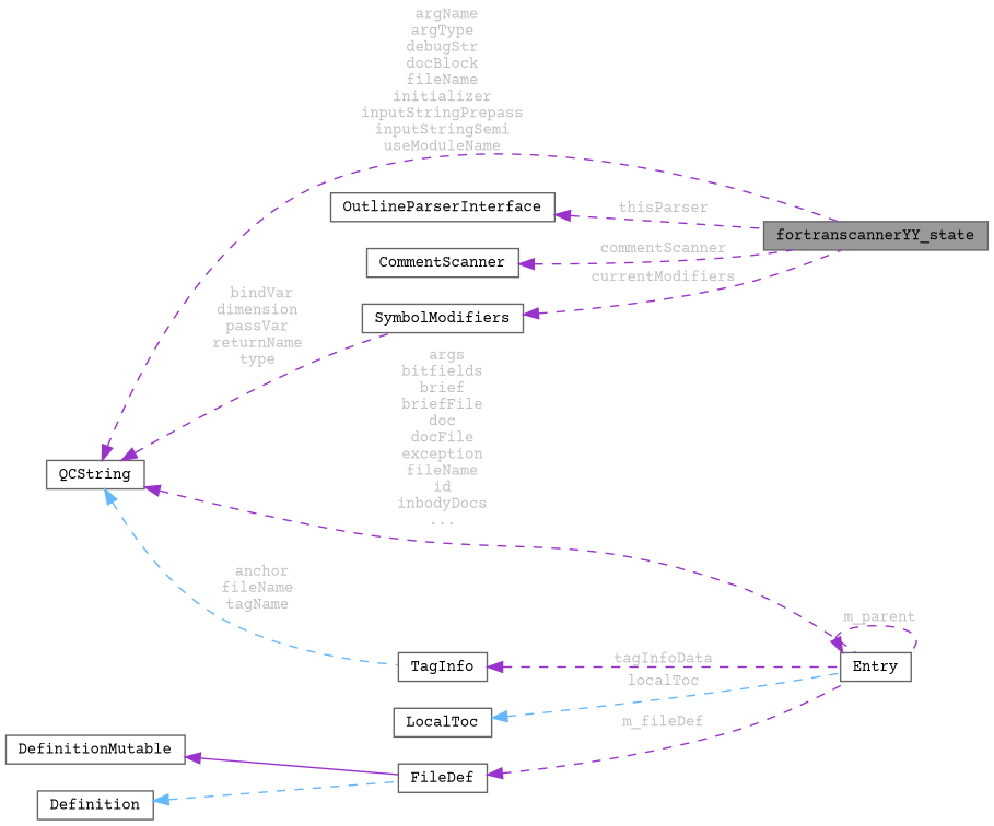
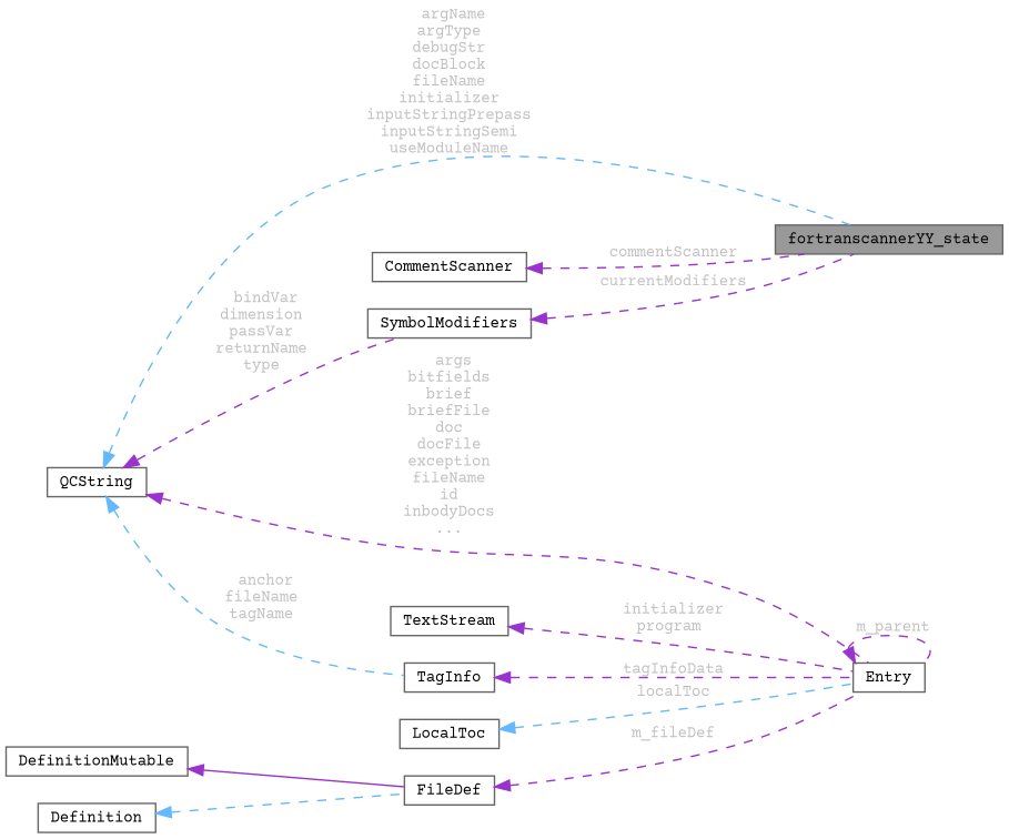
  digraph {
    fontname="Courier Prime"
    rankdir=LR
    node [color=gray40 fillcolor=white fontname="Courier Prime" fontsize=10 shape=box style=filled]
    edge [color=darkorchid3 dir=back fontcolor=grey fontname="Courier Prime" fontsize=10 labelfontname=Helvetica labelfontsize=10 style=dashed]
    n1 [fillcolor=grey60 fontcolor=black height=0.2 label=fortranscannerYY_state width=0.4]
-   n2 [height=0.2 label=OutlineParserInterface width=0.4]
    n3 [height=0.2 label=CommentScanner width=0.4]
    n4 [height=0.2 label=QCString width=0.4]
    n5 [height=0.2 label=Entry width=0.4]
    n6 [height=0.2 label=TagInfo width=0.4]
    n7 [height=0.2 label=SymbolModifiers width=0.4]
+   n8 [height=0.2 label=TextStream width=0.4]
    n9 [height=0.2 label=LocalToc width=0.4]
    n10 [height=0.2 label=FileDef width=0.4]
    n11 [height=0.2 label=DefinitionMutable width=0.4]
    n12 [height=0.2 label=Definition width=0.4]
-   n2 -> n1 [label=" thisParser"]
    n3 -> n1 [label=" commentScanner"]
-   n4 -> n1 [label=" argName\nargType\ndebugStr\ndocBlock\nfileName\ninitializer\ninputStringPrepass\ninputStringSemi\nuseModuleName"]
+   n4 -> n1 [color=steelblue1 label=" argName\nargType\ndebugStr\ndocBlock\nfileName\ninitializer\ninputStringPrepass\ninputStringSemi\nuseModuleName"]
    n4 -> n5 [label=" args\nbitfields\nbrief\nbriefFile\ndoc\ndocFile\nexception\nfileName\nid\ninbodyDocs\n..."]
    n4 -> n6 [color=steelblue1 label=" anchor\nfileName\ntagName"]
    n4 -> n7 [label=" bindVar\ndimension\npassVar\nreturnName\ntype"]
    n5 -> n5 [label=" m_parent"]
    n6 -> n5 [label=" tagInfoData"]
    n7 -> n1 [label=" currentModifiers"]
+   n8 -> n5 [label=" initializer\nprogram"]
    n9 -> n5 [color=steelblue1 label=" localToc"]
    n10 -> n5 [label=" m_fileDef"]
    n11 -> n10 [style=solid fontcolor=""]
    n12 -> n10 [color=steelblue1 fontcolor=""]
  }
